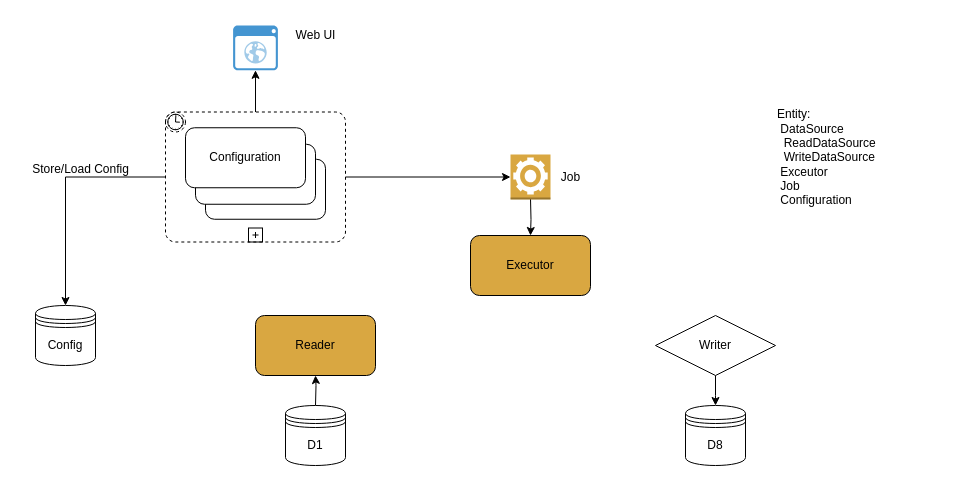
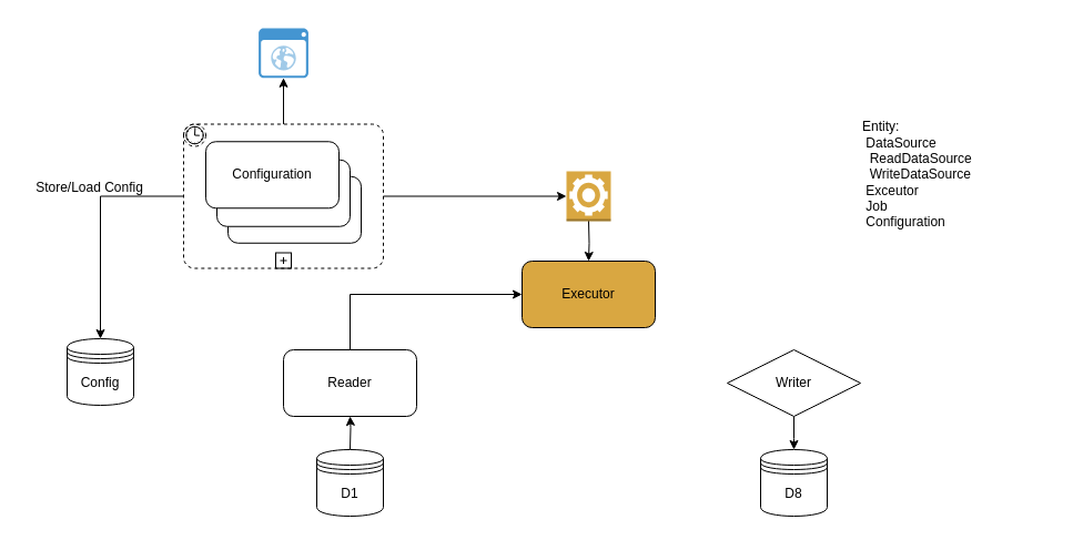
  <mxCell id="0" />
  <mxCell id="1" parent="0" />
  <mxCell id="2" style="edgeStyle=orthogonalEdgeStyle;rounded=0;orthogonalLoop=1;jettySize=auto;html=1;entryX=0;entryY=0.5;entryDx=0;entryDy=0;entryPerimeter=0;" edge="1" parent="1" source="5" target="17"><mxGeometry relative="1" as="geometry" /></mxCell>
  <mxCell id="3" style="edgeStyle=orthogonalEdgeStyle;rounded=0;orthogonalLoop=1;jettySize=auto;html=1;" edge="1" parent="1" source="5" target="20"><mxGeometry relative="1" as="geometry" /></mxCell>
  <mxCell id="4" style="edgeStyle=orthogonalEdgeStyle;rounded=0;orthogonalLoop=1;jettySize=auto;html=1;entryX=0.5;entryY=0;entryDx=0;entryDy=0;" edge="1" parent="1" source="5" target="22"><mxGeometry relative="1" as="geometry" /></mxCell>
  <mxCell id="5" value="" style="points=[[0.25,0,0],[0.5,0,0],[0.75,0,0],[1,0.25,0],[1,0.5,0],[1,0.75,0],[0.75,1,0],[0.5,1,0],[0.25,1,0],[0,0.75,0],[0,0.5,0],[0,0.25,0]];shape=mxgraph.bpmn.task;whiteSpace=wrap;rectStyle=rounded;size=10;html=1;container=1;expand=0;collapsible=0;taskMarker=abstract;bpmnShapeType=subprocess;isLoopSub=1;outline=eventNonint;symbol=timer;" vertex="1" parent="1"><mxGeometry x="165" y="111.5" width="180" height="130" as="geometry" /></mxCell>
  <mxCell id="6" value="" style="edgeStyle=orthogonalEdgeStyle;rounded=0;orthogonalLoop=1;jettySize=auto;html=1;" edge="1" parent="1" target="8"><mxGeometry relative="1" as="geometry"><mxPoint x="315" y="405" as="sourcePoint" /></mxGeometry></mxCell>
- <mxCell id="8" value="Reader" style="rounded=1;whiteSpace=wrap;html=1;fillColor=#d9a741;" vertex="1" parent="1"><mxGeometry x="255" y="315" width="120" height="60" as="geometry" /></mxCell>
+ <mxCell id="7" style="edgeStyle=orthogonalEdgeStyle;rounded=0;orthogonalLoop=1;jettySize=auto;html=1;entryX=0;entryY=0.5;entryDx=0;entryDy=0;exitX=0.5;exitY=0;exitDx=0;exitDy=0;" edge="1" parent="1" source="8" target="15"><mxGeometry relative="1" as="geometry" /></mxCell>
+ <mxCell id="8" value="Reader" style="rounded=1;whiteSpace=wrap;html=1;" vertex="1" parent="1"><mxGeometry x="255" y="315" width="120" height="60" as="geometry" /></mxCell>
  <mxCell id="9" value="" style="edgeStyle=orthogonalEdgeStyle;rounded=0;orthogonalLoop=1;jettySize=auto;html=1;" edge="1" parent="1" source="10"><mxGeometry relative="1" as="geometry"><mxPoint x="715" y="405" as="targetPoint" /></mxGeometry></mxCell>
  <mxCell id="10" value="Writer" style="rhombus;whiteSpace=wrap;html=1;" vertex="1" parent="1"><mxGeometry x="655" y="315" width="120" height="60" as="geometry" /></mxCell>
  <mxCell id="11" value="D1" style="shape=datastore;whiteSpace=wrap;html=1;" vertex="1" parent="1"><mxGeometry x="285" y="405" width="60" height="60" as="geometry" /></mxCell>
  <mxCell id="12" value="D8" style="shape=datastore;whiteSpace=wrap;html=1;" vertex="1" parent="1"><mxGeometry x="685" y="405" width="60" height="60" as="geometry" /></mxCell>
  <mxCell id="13" value="Configuration" style="rounded=1;whiteSpace=wrap;html=1;" vertex="1" parent="1"><mxGeometry x="205" y="158.75" width="120" height="60" as="geometry" /></mxCell>
  <mxCell id="14" value="" style="edgeStyle=orthogonalEdgeStyle;rounded=0;orthogonalLoop=1;jettySize=auto;html=1;" edge="1" parent="1" target="15"><mxGeometry relative="1" as="geometry"><mxPoint x="530" y="198" as="sourcePoint" /></mxGeometry></mxCell>
  <mxCell id="15" value="Executor" style="rounded=1;whiteSpace=wrap;html=1;fillColor=#d9a741;" vertex="1" parent="1"><mxGeometry x="470" y="235" width="120" height="60" as="geometry" /></mxCell>
- <mxCell id="16" value="Job" style="text;html=1;align=center;verticalAlign=middle;resizable=0;points=[];autosize=1;strokeColor=none;fillColor=none;" vertex="1" parent="1"><mxGeometry x="550" y="161.5" width="40" height="30" as="geometry" /></mxCell>
  <mxCell id="17" value="" style="outlineConnect=0;dashed=0;verticalLabelPosition=bottom;verticalAlign=top;align=center;html=1;shape=mxgraph.aws3.worker;fillColor=#D9A741;gradientColor=none;" vertex="1" parent="1"><mxGeometry x="510" y="154" width="40" height="45" as="geometry" /></mxCell>
  <mxCell id="18" value="Configuration" style="rounded=1;whiteSpace=wrap;html=1;" vertex="1" parent="1"><mxGeometry x="195" y="143.75" width="120" height="60" as="geometry" /></mxCell>
  <mxCell id="19" value="Configuration" style="rounded=1;whiteSpace=wrap;html=1;" vertex="1" parent="1"><mxGeometry x="185" y="127.25" width="120" height="60" as="geometry" /></mxCell>
  <mxCell id="20" value="" style="shadow=0;dashed=0;html=1;strokeColor=none;fillColor=#4495D1;labelPosition=center;verticalLabelPosition=bottom;verticalAlign=top;align=center;outlineConnect=0;shape=mxgraph.veeam.2d.web_ui;" vertex="1" parent="1"><mxGeometry x="232.6" y="25" width="44.8" height="44.8" as="geometry" /></mxCell>
- <mxCell id="21" value="Web UI" style="text;html=1;align=center;verticalAlign=middle;resizable=0;points=[];autosize=1;strokeColor=none;fillColor=none;" vertex="1" parent="1"><mxGeometry x="285" y="20" width="60" height="30" as="geometry" /></mxCell>
- <mxCell id="22" value="Config" style="shape=datastore;whiteSpace=wrap;html=1;" vertex="1" parent="1"><mxGeometry x="35" y="305" width="60" height="60" as="geometry" /></mxCell>
+ <mxCell id="22" value="Config" style="shape=datastore;whiteSpace=wrap;html=1;" vertex="1" parent="1"><mxGeometry x="60" y="305" width="60" height="60" as="geometry" /></mxCell>
  <mxCell id="23" value="Entity:&lt;br&gt;&lt;span style=&quot;white-space: pre;&quot;&gt; &lt;/span&gt;DataSource&lt;br&gt;&lt;span style=&quot;white-space: pre;&quot;&gt; &lt;/span&gt;&lt;span style=&quot;white-space: pre;&quot;&gt; &lt;/span&gt;ReadDataSource&lt;br&gt;&lt;span style=&quot;white-space: pre;&quot;&gt; &lt;/span&gt;&lt;span style=&quot;white-space: pre;&quot;&gt; &lt;/span&gt;WriteDataSource&lt;br&gt;&lt;span style=&quot;white-space: pre;&quot;&gt; &lt;/span&gt;Exceutor&lt;br&gt;&lt;span style=&quot;white-space: pre;&quot;&gt; &lt;/span&gt;Job&lt;br&gt;&lt;span style=&quot;white-space: pre;&quot;&gt; &lt;/span&gt;Configuration&lt;br&gt;" style="text;strokeColor=none;fillColor=none;html=1;whiteSpace=wrap;verticalAlign=middle;overflow=hidden;" vertex="1" parent="1"><mxGeometry x="775" y="78.75" width="170" height="157" as="geometry" /></mxCell>
  <mxCell id="24" value="Store/Load Config" style="text;html=1;align=center;verticalAlign=middle;resizable=0;points=[];autosize=1;strokeColor=none;fillColor=none;" vertex="1" parent="1"><mxGeometry x="20" y="153.75" width="120" height="30" as="geometry" /></mxCell>
